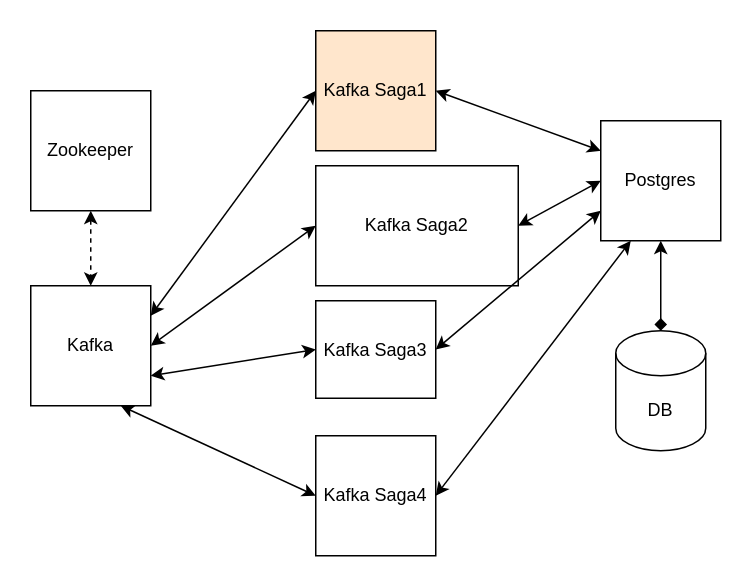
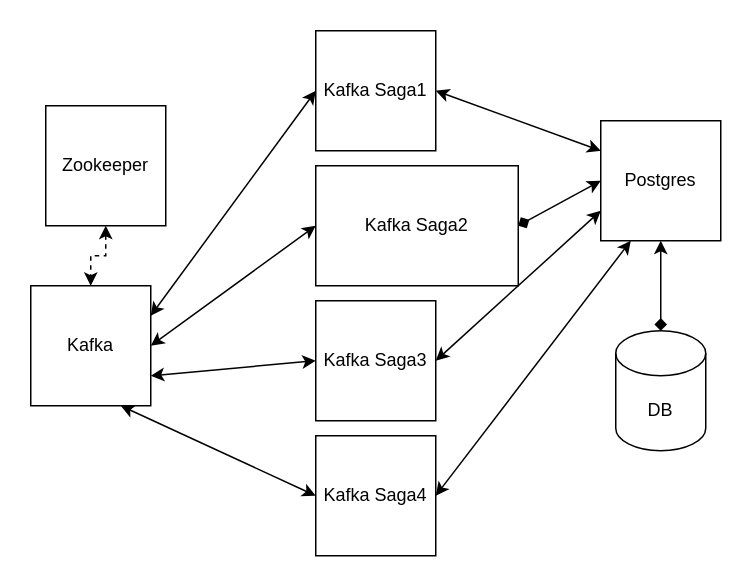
  <mxCell id="0" />
  <mxCell id="1" parent="0" />
  <mxCell id="2" style="edgeStyle=orthogonalEdgeStyle;rounded=0;orthogonalLoop=1;jettySize=auto;html=1;exitX=0.5;exitY=1;exitDx=0;exitDy=0;entryX=0.5;entryY=0;entryDx=0;entryDy=0;startArrow=classic;startFill=1;dashed=1;" edge="1" parent="1" source="3" target="4"><mxGeometry relative="1" as="geometry" /></mxCell>
- <mxCell id="3" value="Zookeeper" style="whiteSpace=wrap;html=1;aspect=fixed;" vertex="1" parent="1"><mxGeometry x="20" y="60" width="80" height="80" as="geometry" /></mxCell>
+ <mxCell id="3" value="Zookeeper" style="whiteSpace=wrap;html=1;aspect=fixed;" vertex="1" parent="1"><mxGeometry x="30" y="70" width="80" height="80" as="geometry" /></mxCell>
  <mxCell id="4" value="Kafka" style="whiteSpace=wrap;html=1;aspect=fixed;" vertex="1" parent="1"><mxGeometry x="20" y="190" width="80" height="80" as="geometry" /></mxCell>
  <mxCell id="5" style="rounded=0;orthogonalLoop=1;jettySize=auto;html=1;exitX=0;exitY=0.5;exitDx=0;exitDy=0;entryX=1;entryY=0.25;entryDx=0;entryDy=0;startArrow=classic;startFill=1;" edge="1" parent="1" source="6" target="4"><mxGeometry relative="1" as="geometry" /></mxCell>
- <mxCell id="6" value="Kafka Saga1" style="whiteSpace=wrap;html=1;aspect=fixed;fillColor=#ffe6cc;" vertex="1" parent="1"><mxGeometry x="210" y="20" width="80" height="80" as="geometry" /></mxCell>
+ <mxCell id="6" value="Kafka Saga1" style="whiteSpace=wrap;html=1;aspect=fixed;" vertex="1" parent="1"><mxGeometry x="210" y="20" width="80" height="80" as="geometry" /></mxCell>
  <mxCell id="7" value="Kafka Saga2" style="whiteSpace=wrap;html=1;aspect=fixed;" vertex="1" parent="1"><mxGeometry x="210" y="110" width="135" height="80" as="geometry" /></mxCell>
- <mxCell id="8" value="Kafka Saga3" style="whiteSpace=wrap;html=1;aspect=fixed;" vertex="1" parent="1"><mxGeometry x="210" y="200" width="80" height="65" as="geometry" /></mxCell>
+ <mxCell id="8" value="Kafka Saga3" style="whiteSpace=wrap;html=1;aspect=fixed;" vertex="1" parent="1"><mxGeometry x="210" y="200" width="80" height="80" as="geometry" /></mxCell>
  <mxCell id="9" value="Kafka Saga4" style="whiteSpace=wrap;html=1;aspect=fixed;" vertex="1" parent="1"><mxGeometry x="210" y="290" width="80" height="80" as="geometry" /></mxCell>
  <mxCell id="10" value="Postgres" style="whiteSpace=wrap;html=1;aspect=fixed;" vertex="1" parent="1"><mxGeometry x="400" y="80" width="80" height="80" as="geometry" /></mxCell>
  <mxCell id="11" value="DB" style="shape=cylinder3;whiteSpace=wrap;html=1;boundedLbl=1;backgroundOutline=1;size=15;" vertex="1" parent="1"><mxGeometry x="410" y="220" width="60" height="80" as="geometry" /></mxCell>
  <mxCell id="12" style="rounded=0;orthogonalLoop=1;jettySize=auto;html=1;exitX=0;exitY=0.5;exitDx=0;exitDy=0;startArrow=classic;startFill=1;entryX=1;entryY=0.5;entryDx=0;entryDy=0;" edge="1" parent="1" source="7" target="4"><mxGeometry relative="1" as="geometry"><mxPoint x="220" y="70" as="sourcePoint" /><mxPoint x="110" y="230" as="targetPoint" /></mxGeometry></mxCell>
  <mxCell id="13" style="rounded=0;orthogonalLoop=1;jettySize=auto;html=1;exitX=0;exitY=0.5;exitDx=0;exitDy=0;entryX=1;entryY=0.75;entryDx=0;entryDy=0;startArrow=classic;startFill=1;" edge="1" parent="1" source="8" target="4"><mxGeometry relative="1" as="geometry"><mxPoint x="230" y="80" as="sourcePoint" /><mxPoint x="120" y="250" as="targetPoint" /></mxGeometry></mxCell>
  <mxCell id="14" style="rounded=0;orthogonalLoop=1;jettySize=auto;html=1;exitX=0;exitY=0.5;exitDx=0;exitDy=0;entryX=0.75;entryY=1;entryDx=0;entryDy=0;startArrow=classic;startFill=1;" edge="1" parent="1" source="9" target="4"><mxGeometry relative="1" as="geometry"><mxPoint x="240" y="90" as="sourcePoint" /><mxPoint x="130" y="260" as="targetPoint" /></mxGeometry></mxCell>
  <mxCell id="15" style="rounded=0;orthogonalLoop=1;jettySize=auto;html=1;exitX=0;exitY=0.25;exitDx=0;exitDy=0;startArrow=classic;startFill=1;entryX=1;entryY=0.5;entryDx=0;entryDy=0;" edge="1" parent="1" source="10" target="6"><mxGeometry relative="1" as="geometry"><mxPoint x="220" y="160" as="sourcePoint" /><mxPoint x="120" y="240" as="targetPoint" /></mxGeometry></mxCell>
- <mxCell id="16" style="rounded=0;orthogonalLoop=1;jettySize=auto;html=1;exitX=0;exitY=0.5;exitDx=0;exitDy=0;startArrow=classic;startFill=1;entryX=1;entryY=0.5;entryDx=0;entryDy=0;" edge="1" parent="1" source="10" target="7"><mxGeometry relative="1" as="geometry"><mxPoint x="410" y="130" as="sourcePoint" /><mxPoint x="300" y="70" as="targetPoint" /></mxGeometry></mxCell>
+ <mxCell id="16" style="rounded=0;orthogonalLoop=1;jettySize=auto;html=1;exitX=0;exitY=0.5;exitDx=0;exitDy=0;startArrow=classic;startFill=1;entryX=1;entryY=0.5;entryDx=0;entryDy=0;endArrow=diamond;" edge="1" parent="1" source="10" target="7"><mxGeometry relative="1" as="geometry"><mxPoint x="410" y="130" as="sourcePoint" /><mxPoint x="300" y="70" as="targetPoint" /></mxGeometry></mxCell>
  <mxCell id="17" style="rounded=0;orthogonalLoop=1;jettySize=auto;html=1;exitX=0;exitY=0.75;exitDx=0;exitDy=0;startArrow=classic;startFill=1;entryX=1;entryY=0.5;entryDx=0;entryDy=0;" edge="1" parent="1" source="10" target="8"><mxGeometry relative="1" as="geometry"><mxPoint x="400" y="210" as="sourcePoint" /><mxPoint x="370" y="250" as="targetPoint" /></mxGeometry></mxCell>
  <mxCell id="18" style="rounded=0;orthogonalLoop=1;jettySize=auto;html=1;exitX=0.25;exitY=1;exitDx=0;exitDy=0;startArrow=classic;startFill=1;entryX=1;entryY=0.5;entryDx=0;entryDy=0;" edge="1" parent="1" source="10" target="9"><mxGeometry relative="1" as="geometry"><mxPoint x="420" y="140" as="sourcePoint" /><mxPoint x="310" y="170" as="targetPoint" /></mxGeometry></mxCell>
  <mxCell id="19" style="rounded=0;orthogonalLoop=1;jettySize=auto;html=1;exitX=0.5;exitY=1;exitDx=0;exitDy=0;startArrow=classic;startFill=1;entryX=0.5;entryY=0;entryDx=0;entryDy=0;entryPerimeter=0;endArrow=diamond;" edge="1" parent="1" source="10" target="11"><mxGeometry relative="1" as="geometry"><mxPoint x="430" y="170" as="sourcePoint" /><mxPoint x="300" y="340" as="targetPoint" /></mxGeometry></mxCell>
